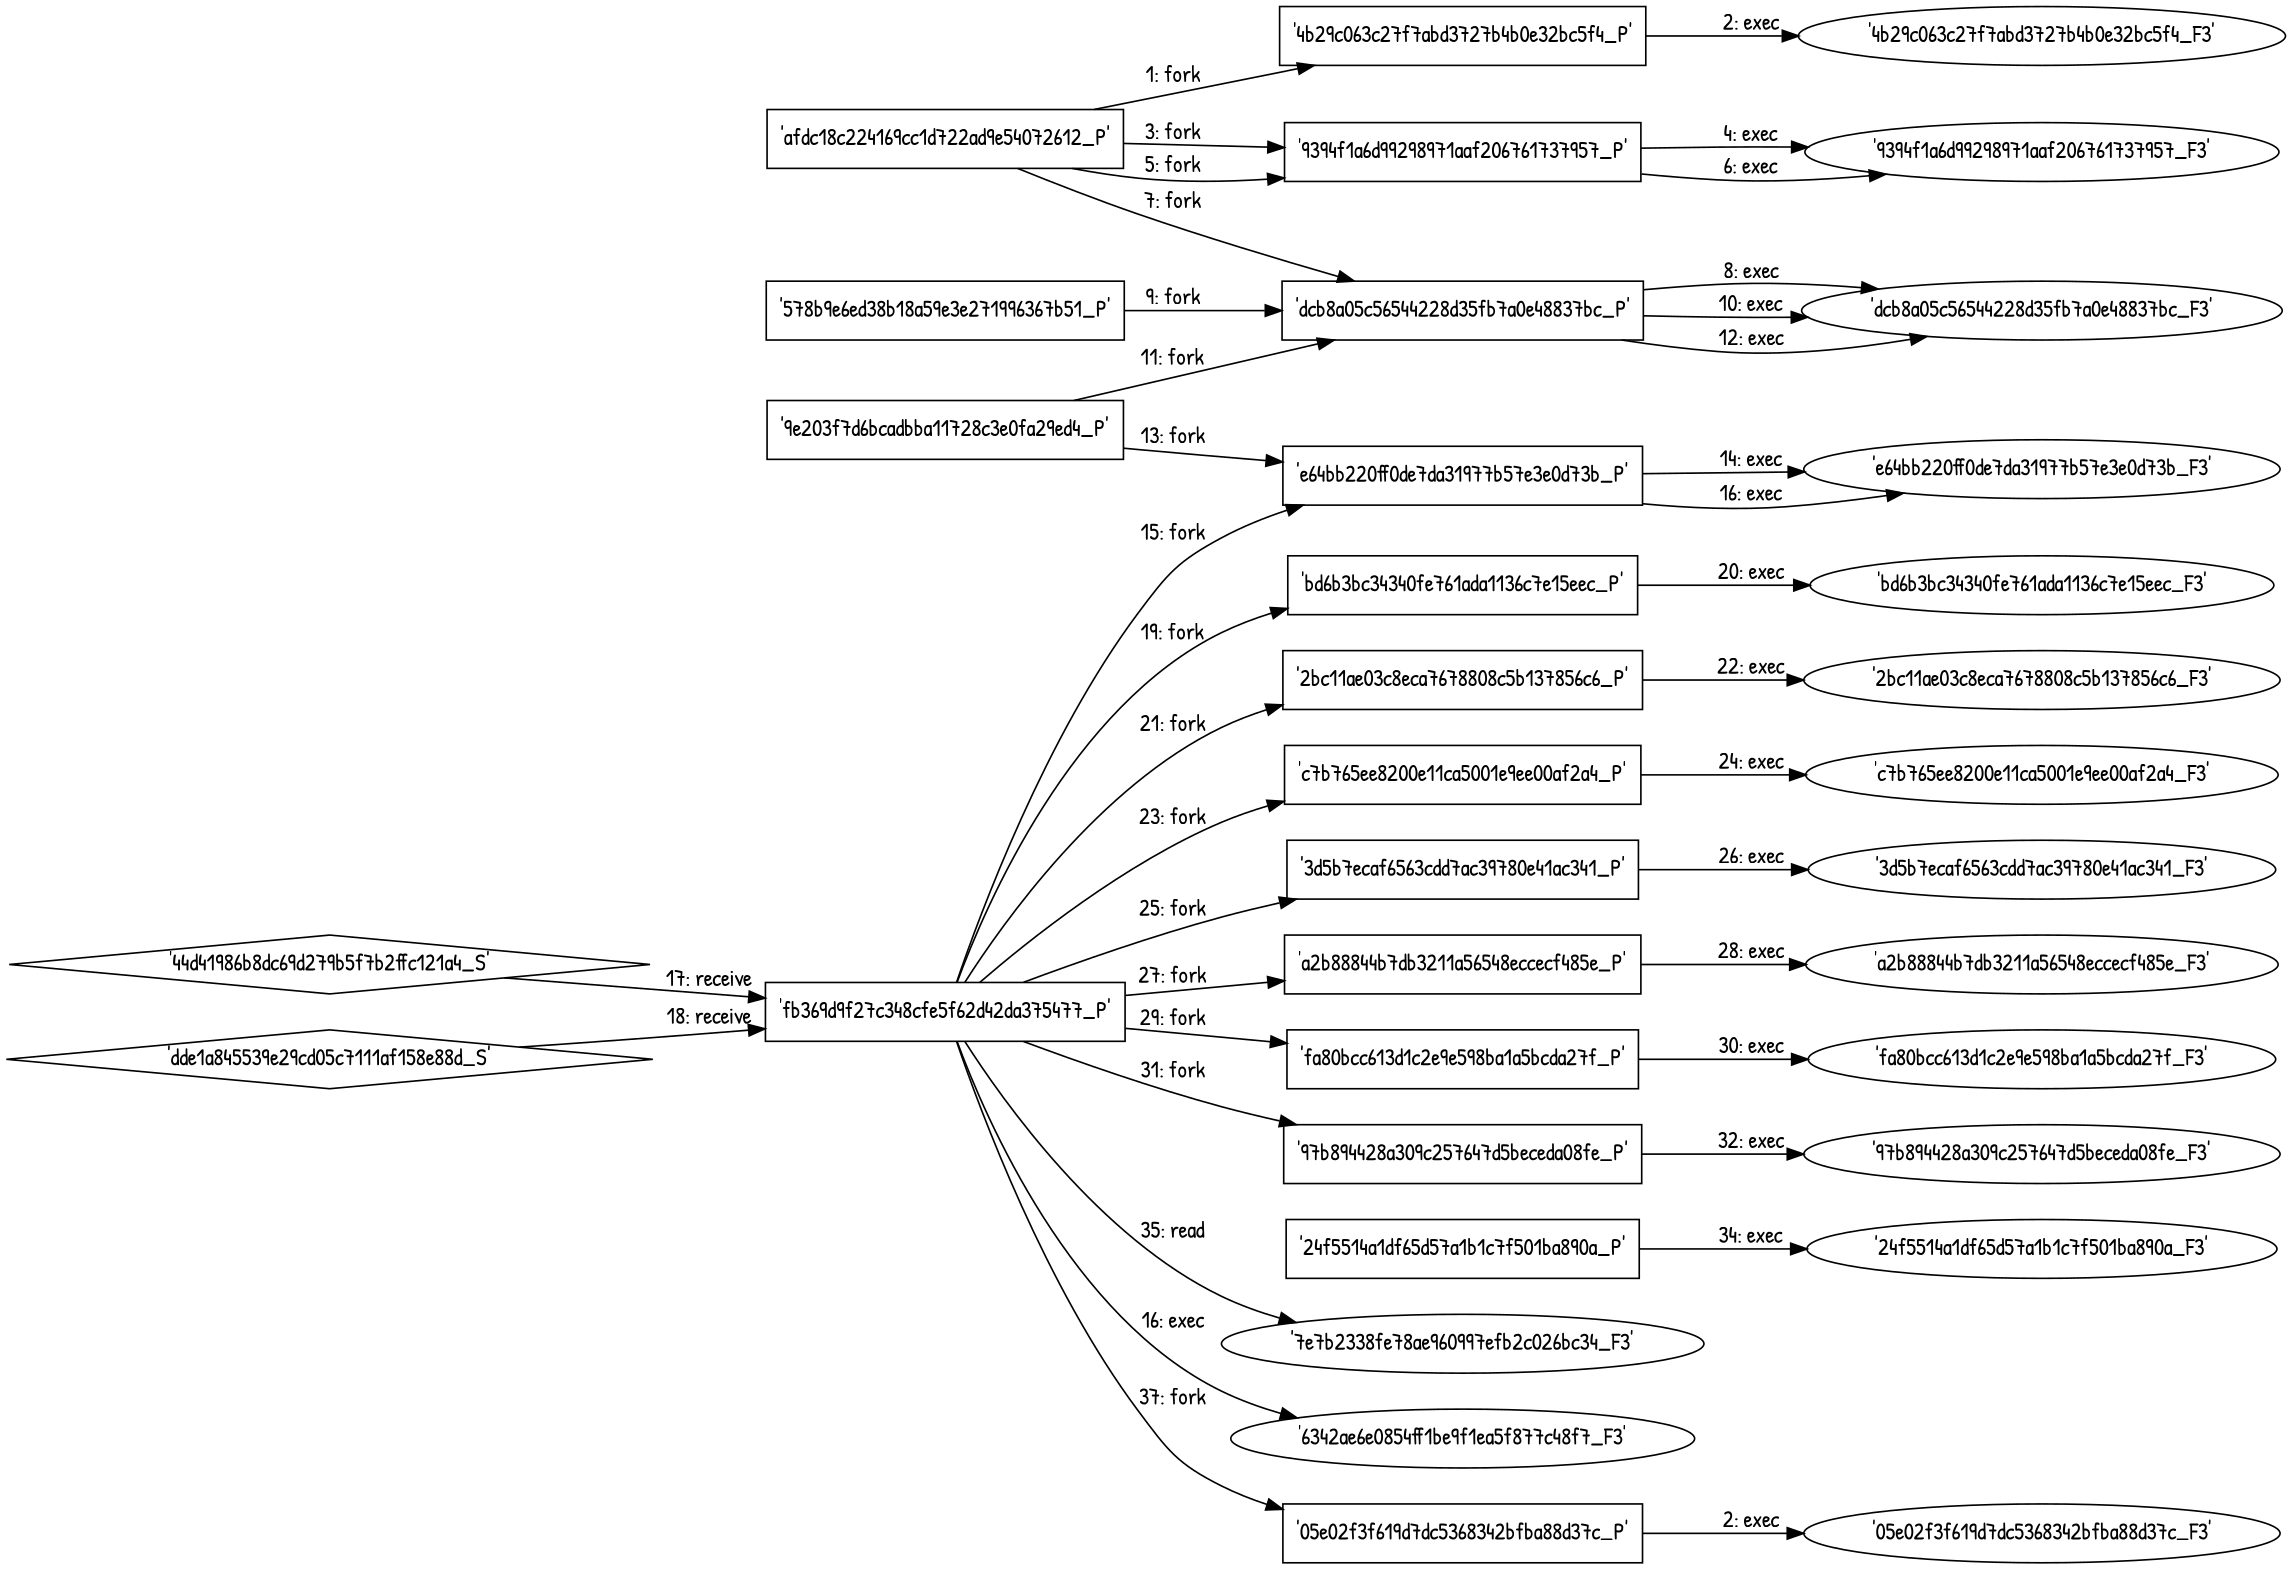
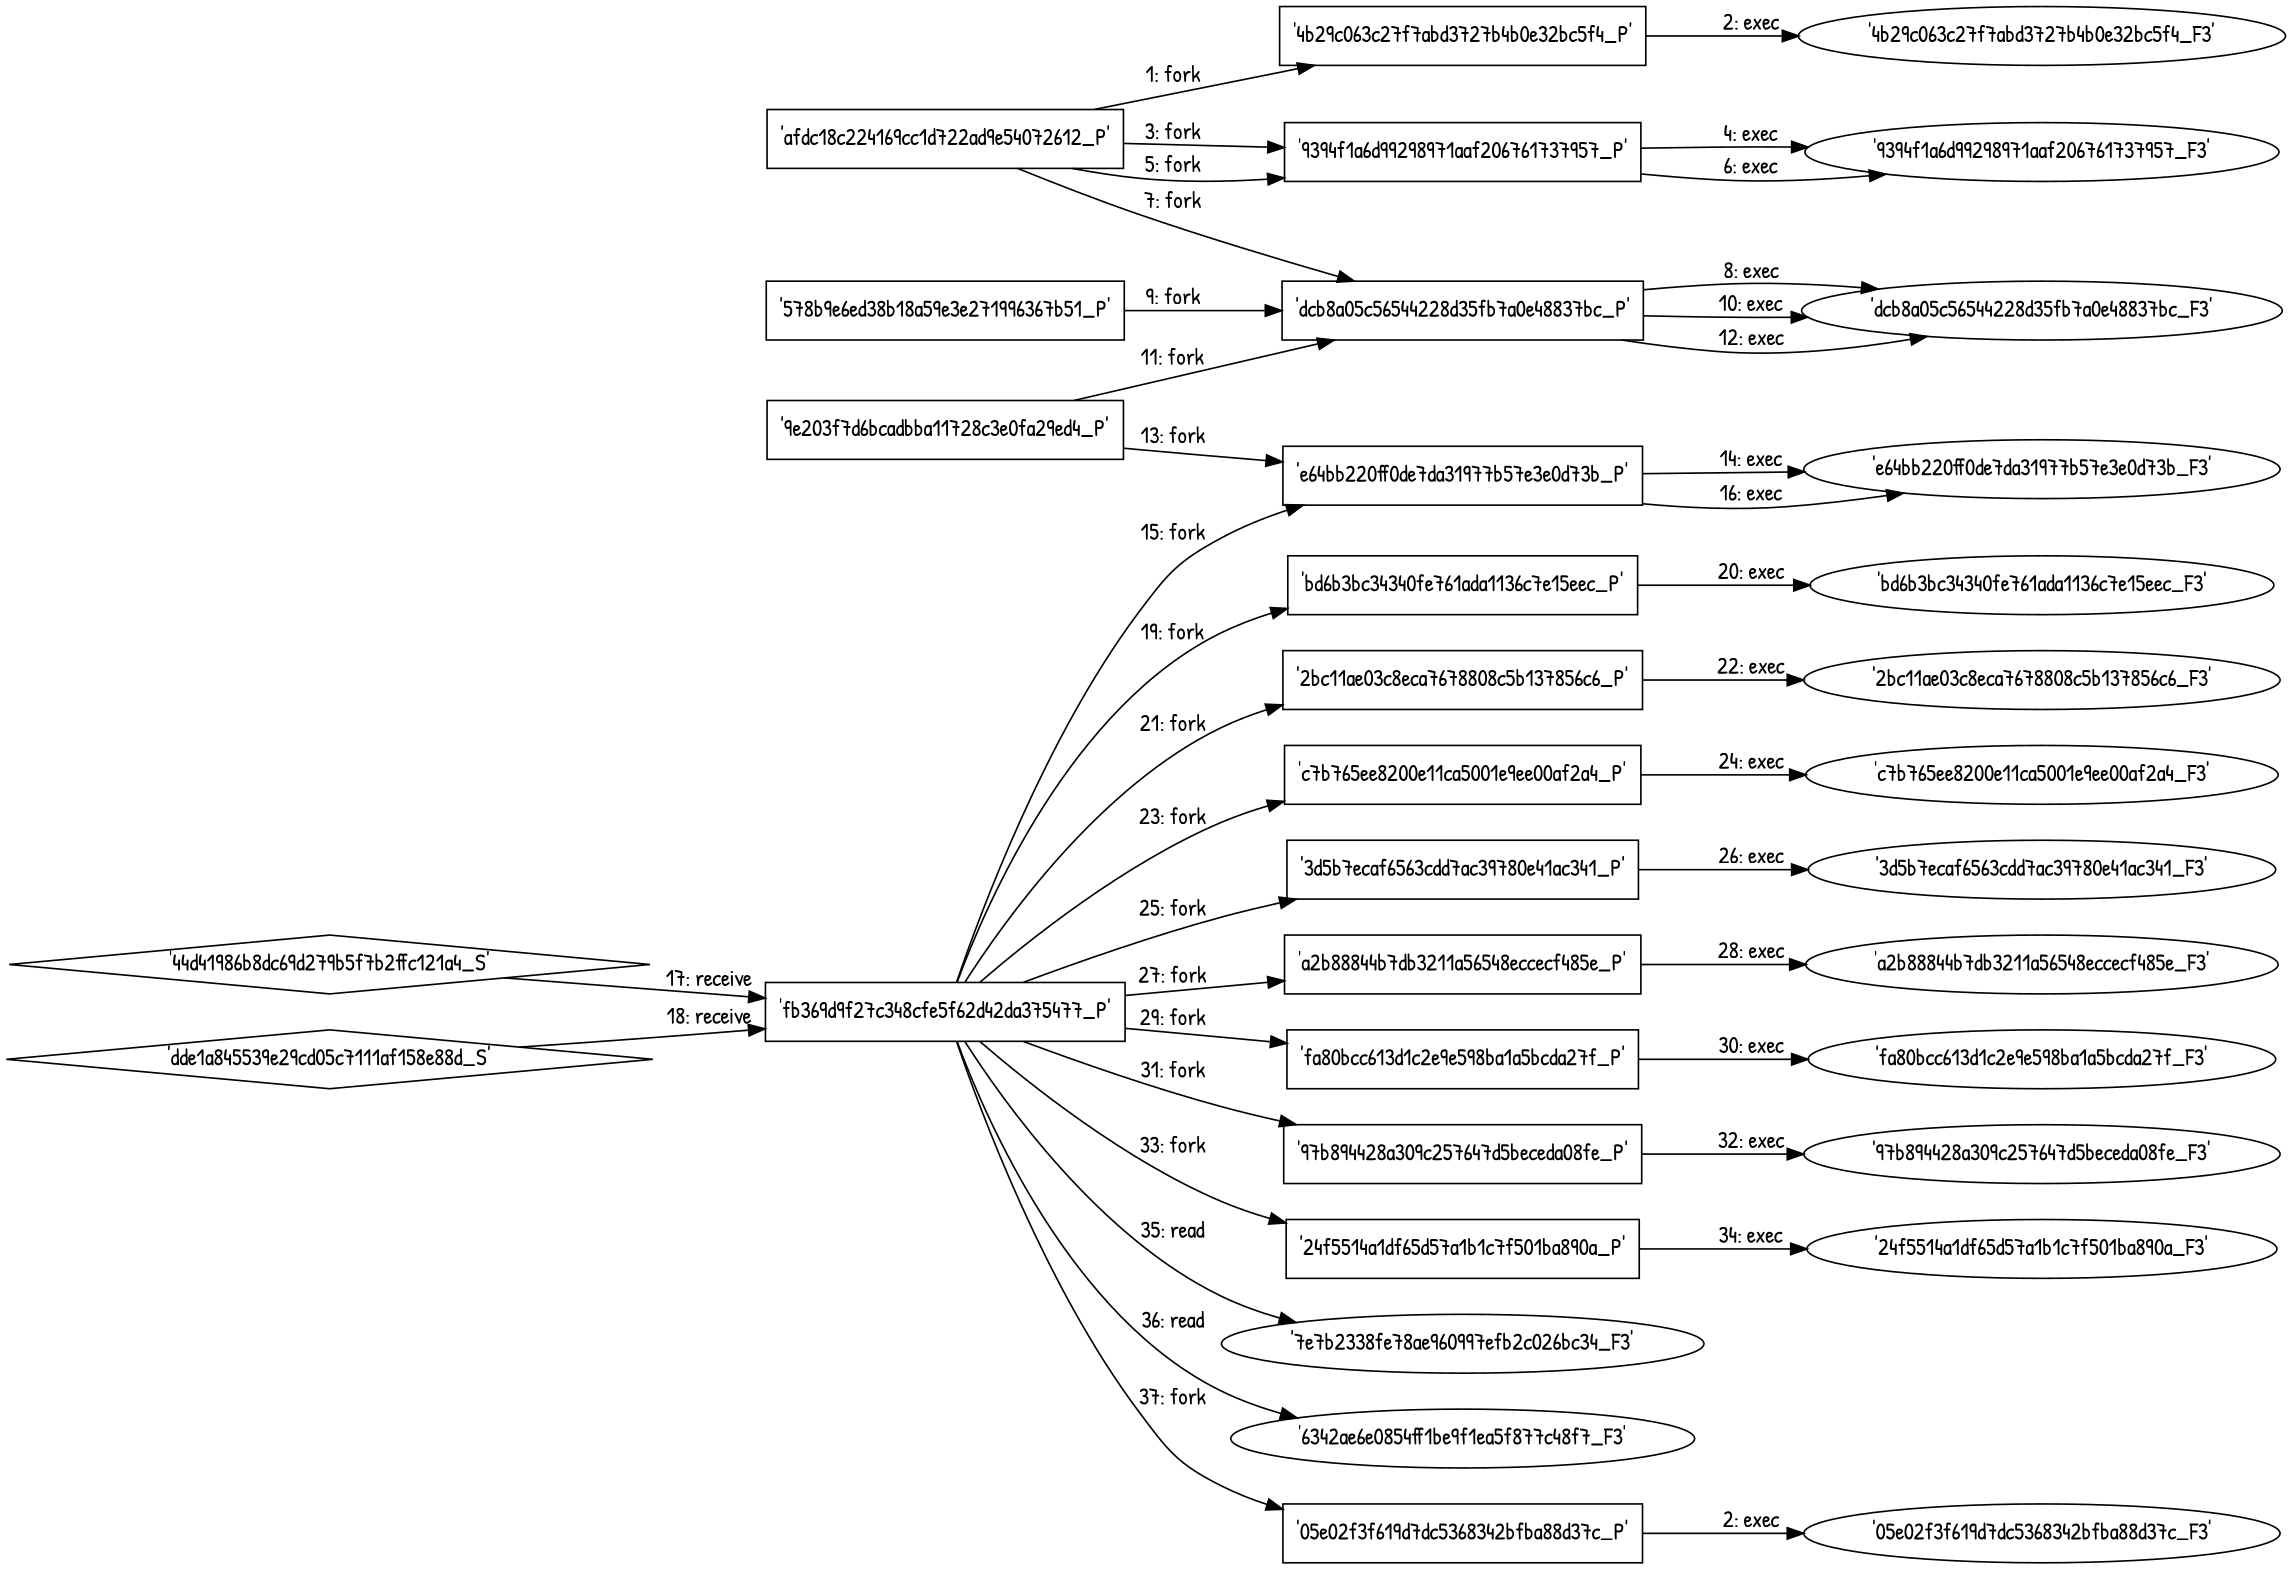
  digraph {
    engine=neato
    fixedsize=false
    fontname="Patrick Hand"
    fontsize=10
    nodesep=0.3
    rankdir=LR
    ranksep=0
    splines=true
    node [fontname="Patrick Hand" node_type=Process shape=box]
    edge [fontname="Patrick Hand"]
    "'afdc18c224169cc1d722ad9e54072612_P'"
    "'4b29c063c27f7abd3727b4b0e32bc5f4_P'"
    "'9394f1a6d99298971aaf206761737957_P'"
    "'dcb8a05c56544228d35fb7a0e48837bc_P'"
    "'4b29c063c27f7abd3727b4b0e32bc5f4_F3'" [node_type=File shape=ellipse]
    "'9394f1a6d99298971aaf206761737957_F3'" [node_type=File shape=ellipse]
    "'dcb8a05c56544228d35fb7a0e48837bc_F3'" [node_type=File shape=ellipse]
    "'578b9e6ed38b18a59e3e271996367b51_P'"
    "'9e203f7d6bcadbba11728c3e0fa29ed4_P'"
    "'e64bb220ff0de7da31977b57e3e0d73b_P'"
    "'e64bb220ff0de7da31977b57e3e0d73b_F3'" [node_type=File shape=ellipse]
    "'fb369d9f27c348cfe5f62d42da375477_P'"
    "'bd6b3bc34340fe761ada1136c7e15eec_P'"
    "'2bc11ae03c8eca7678808c5b137856c6_P'"
    "'c7b765ee8200e11ca5001e9ee00af2a4_P'"
    "'3d5b7ecaf6563cdd7ac39780e41ac341_P'"
    "'a2b88844b7db3211a56548eccecf485e_P'"
    "'fa80bcc613d1c2e9e598ba1a5bcda27f_P'"
    "'97b894428a309c257647d5beceda08fe_P'"
    "'24f5514a1df65d57a1b1c7f501ba890a_P'"
    "'7e7b2338fe78ae960997efb2c026bc34_F3'" [node_type=file shape=ellipse]
    "'6342ae6e0854ff1be9f1ea5f877c48f7_F3'" [node_type=file shape=ellipse]
    "'05e02f3f619d7dc5368342bfba88d37c_P'"
    "'bd6b3bc34340fe761ada1136c7e15eec_F3'" [node_type=File shape=ellipse]
    "'2bc11ae03c8eca7678808c5b137856c6_F3'" [node_type=File shape=ellipse]
    "'c7b765ee8200e11ca5001e9ee00af2a4_F3'" [node_type=File shape=ellipse]
    "'3d5b7ecaf6563cdd7ac39780e41ac341_F3'" [node_type=File shape=ellipse]
    "'a2b88844b7db3211a56548eccecf485e_F3'" [node_type=File shape=ellipse]
    "'fa80bcc613d1c2e9e598ba1a5bcda27f_F3'" [node_type=File shape=ellipse]
    "'97b894428a309c257647d5beceda08fe_F3'" [node_type=File shape=ellipse]
    "'24f5514a1df65d57a1b1c7f501ba890a_F3'" [node_type=File shape=ellipse]
    "'05e02f3f619d7dc5368342bfba88d37c_F3'" [node_type=File shape=ellipse]
    "'44d41986b8dc69d279b5f7b2ffc121a4_S'" [node_type=Socket shape=diamond]
    n34 [label="'dde1a845539e29cd05c7111af158e88d_S'" node_type=Socket shape=diamond]
    "'afdc18c224169cc1d722ad9e54072612_P'" -> "'4b29c063c27f7abd3727b4b0e32bc5f4_P'" [label="1: fork"]
    "'afdc18c224169cc1d722ad9e54072612_P'" -> "'9394f1a6d99298971aaf206761737957_P'" [label="3: fork"]
    "'afdc18c224169cc1d722ad9e54072612_P'" -> "'9394f1a6d99298971aaf206761737957_P'" [label="5: fork"]
    "'afdc18c224169cc1d722ad9e54072612_P'" -> "'dcb8a05c56544228d35fb7a0e48837bc_P'" [label="7: fork"]
    "'4b29c063c27f7abd3727b4b0e32bc5f4_P'" -> "'4b29c063c27f7abd3727b4b0e32bc5f4_F3'" [label="2: exec"]
    "'9394f1a6d99298971aaf206761737957_P'" -> "'9394f1a6d99298971aaf206761737957_F3'" [label="4: exec"]
    "'9394f1a6d99298971aaf206761737957_P'" -> "'9394f1a6d99298971aaf206761737957_F3'" [label="6: exec"]
    "'dcb8a05c56544228d35fb7a0e48837bc_P'" -> "'dcb8a05c56544228d35fb7a0e48837bc_F3'" [label="8: exec"]
    "'dcb8a05c56544228d35fb7a0e48837bc_P'" -> "'dcb8a05c56544228d35fb7a0e48837bc_F3'" [label="10: exec"]
    "'dcb8a05c56544228d35fb7a0e48837bc_P'" -> "'dcb8a05c56544228d35fb7a0e48837bc_F3'" [label="12: exec"]
    "'578b9e6ed38b18a59e3e271996367b51_P'" -> "'dcb8a05c56544228d35fb7a0e48837bc_P'" [label="9: fork"]
    "'9e203f7d6bcadbba11728c3e0fa29ed4_P'" -> "'dcb8a05c56544228d35fb7a0e48837bc_P'" [label="11: fork"]
    "'9e203f7d6bcadbba11728c3e0fa29ed4_P'" -> "'e64bb220ff0de7da31977b57e3e0d73b_P'" [label="13: fork"]
    "'e64bb220ff0de7da31977b57e3e0d73b_P'" -> "'e64bb220ff0de7da31977b57e3e0d73b_F3'" [label="14: exec"]
    "'e64bb220ff0de7da31977b57e3e0d73b_P'" -> "'e64bb220ff0de7da31977b57e3e0d73b_F3'" [label="16: exec"]
    "'fb369d9f27c348cfe5f62d42da375477_P'" -> "'e64bb220ff0de7da31977b57e3e0d73b_P'" [label="15: fork"]
    "'fb369d9f27c348cfe5f62d42da375477_P'" -> "'bd6b3bc34340fe761ada1136c7e15eec_P'" [label="19: fork"]
    "'fb369d9f27c348cfe5f62d42da375477_P'" -> "'2bc11ae03c8eca7678808c5b137856c6_P'" [label="21: fork"]
    "'fb369d9f27c348cfe5f62d42da375477_P'" -> "'c7b765ee8200e11ca5001e9ee00af2a4_P'" [label="23: fork"]
    "'fb369d9f27c348cfe5f62d42da375477_P'" -> "'3d5b7ecaf6563cdd7ac39780e41ac341_P'" [label="25: fork"]
    "'fb369d9f27c348cfe5f62d42da375477_P'" -> "'a2b88844b7db3211a56548eccecf485e_P'" [label="27: fork"]
    "'fb369d9f27c348cfe5f62d42da375477_P'" -> "'fa80bcc613d1c2e9e598ba1a5bcda27f_P'" [label="29: fork"]
    "'fb369d9f27c348cfe5f62d42da375477_P'" -> "'97b894428a309c257647d5beceda08fe_P'" [label="31: fork"]
+   "'fb369d9f27c348cfe5f62d42da375477_P'" -> "'24f5514a1df65d57a1b1c7f501ba890a_P'" [label="33: fork"]
    "'fb369d9f27c348cfe5f62d42da375477_P'" -> "'7e7b2338fe78ae960997efb2c026bc34_F3'" [label="35: read"]
-   "'fb369d9f27c348cfe5f62d42da375477_P'" -> "'6342ae6e0854ff1be9f1ea5f877c48f7_F3'" [label="16: exec"]
+   "'fb369d9f27c348cfe5f62d42da375477_P'" -> "'6342ae6e0854ff1be9f1ea5f877c48f7_F3'" [label="36: read"]
    "'fb369d9f27c348cfe5f62d42da375477_P'" -> "'05e02f3f619d7dc5368342bfba88d37c_P'" [label="37: fork"]
    "'bd6b3bc34340fe761ada1136c7e15eec_P'" -> "'bd6b3bc34340fe761ada1136c7e15eec_F3'" [label="20: exec"]
    "'2bc11ae03c8eca7678808c5b137856c6_P'" -> "'2bc11ae03c8eca7678808c5b137856c6_F3'" [label="22: exec"]
    "'c7b765ee8200e11ca5001e9ee00af2a4_P'" -> "'c7b765ee8200e11ca5001e9ee00af2a4_F3'" [label="24: exec"]
    "'3d5b7ecaf6563cdd7ac39780e41ac341_P'" -> "'3d5b7ecaf6563cdd7ac39780e41ac341_F3'" [label="26: exec"]
    "'a2b88844b7db3211a56548eccecf485e_P'" -> "'a2b88844b7db3211a56548eccecf485e_F3'" [label="28: exec"]
    "'fa80bcc613d1c2e9e598ba1a5bcda27f_P'" -> "'fa80bcc613d1c2e9e598ba1a5bcda27f_F3'" [label="30: exec"]
    "'97b894428a309c257647d5beceda08fe_P'" -> "'97b894428a309c257647d5beceda08fe_F3'" [label="32: exec"]
    "'24f5514a1df65d57a1b1c7f501ba890a_P'" -> "'24f5514a1df65d57a1b1c7f501ba890a_F3'" [label="34: exec"]
    "'05e02f3f619d7dc5368342bfba88d37c_P'" -> "'05e02f3f619d7dc5368342bfba88d37c_F3'" [label="2: exec"]
    "'44d41986b8dc69d279b5f7b2ffc121a4_S'" -> "'fb369d9f27c348cfe5f62d42da375477_P'" [label="17: receive"]
    n34 -> "'fb369d9f27c348cfe5f62d42da375477_P'" [label="18: receive"]
  }
